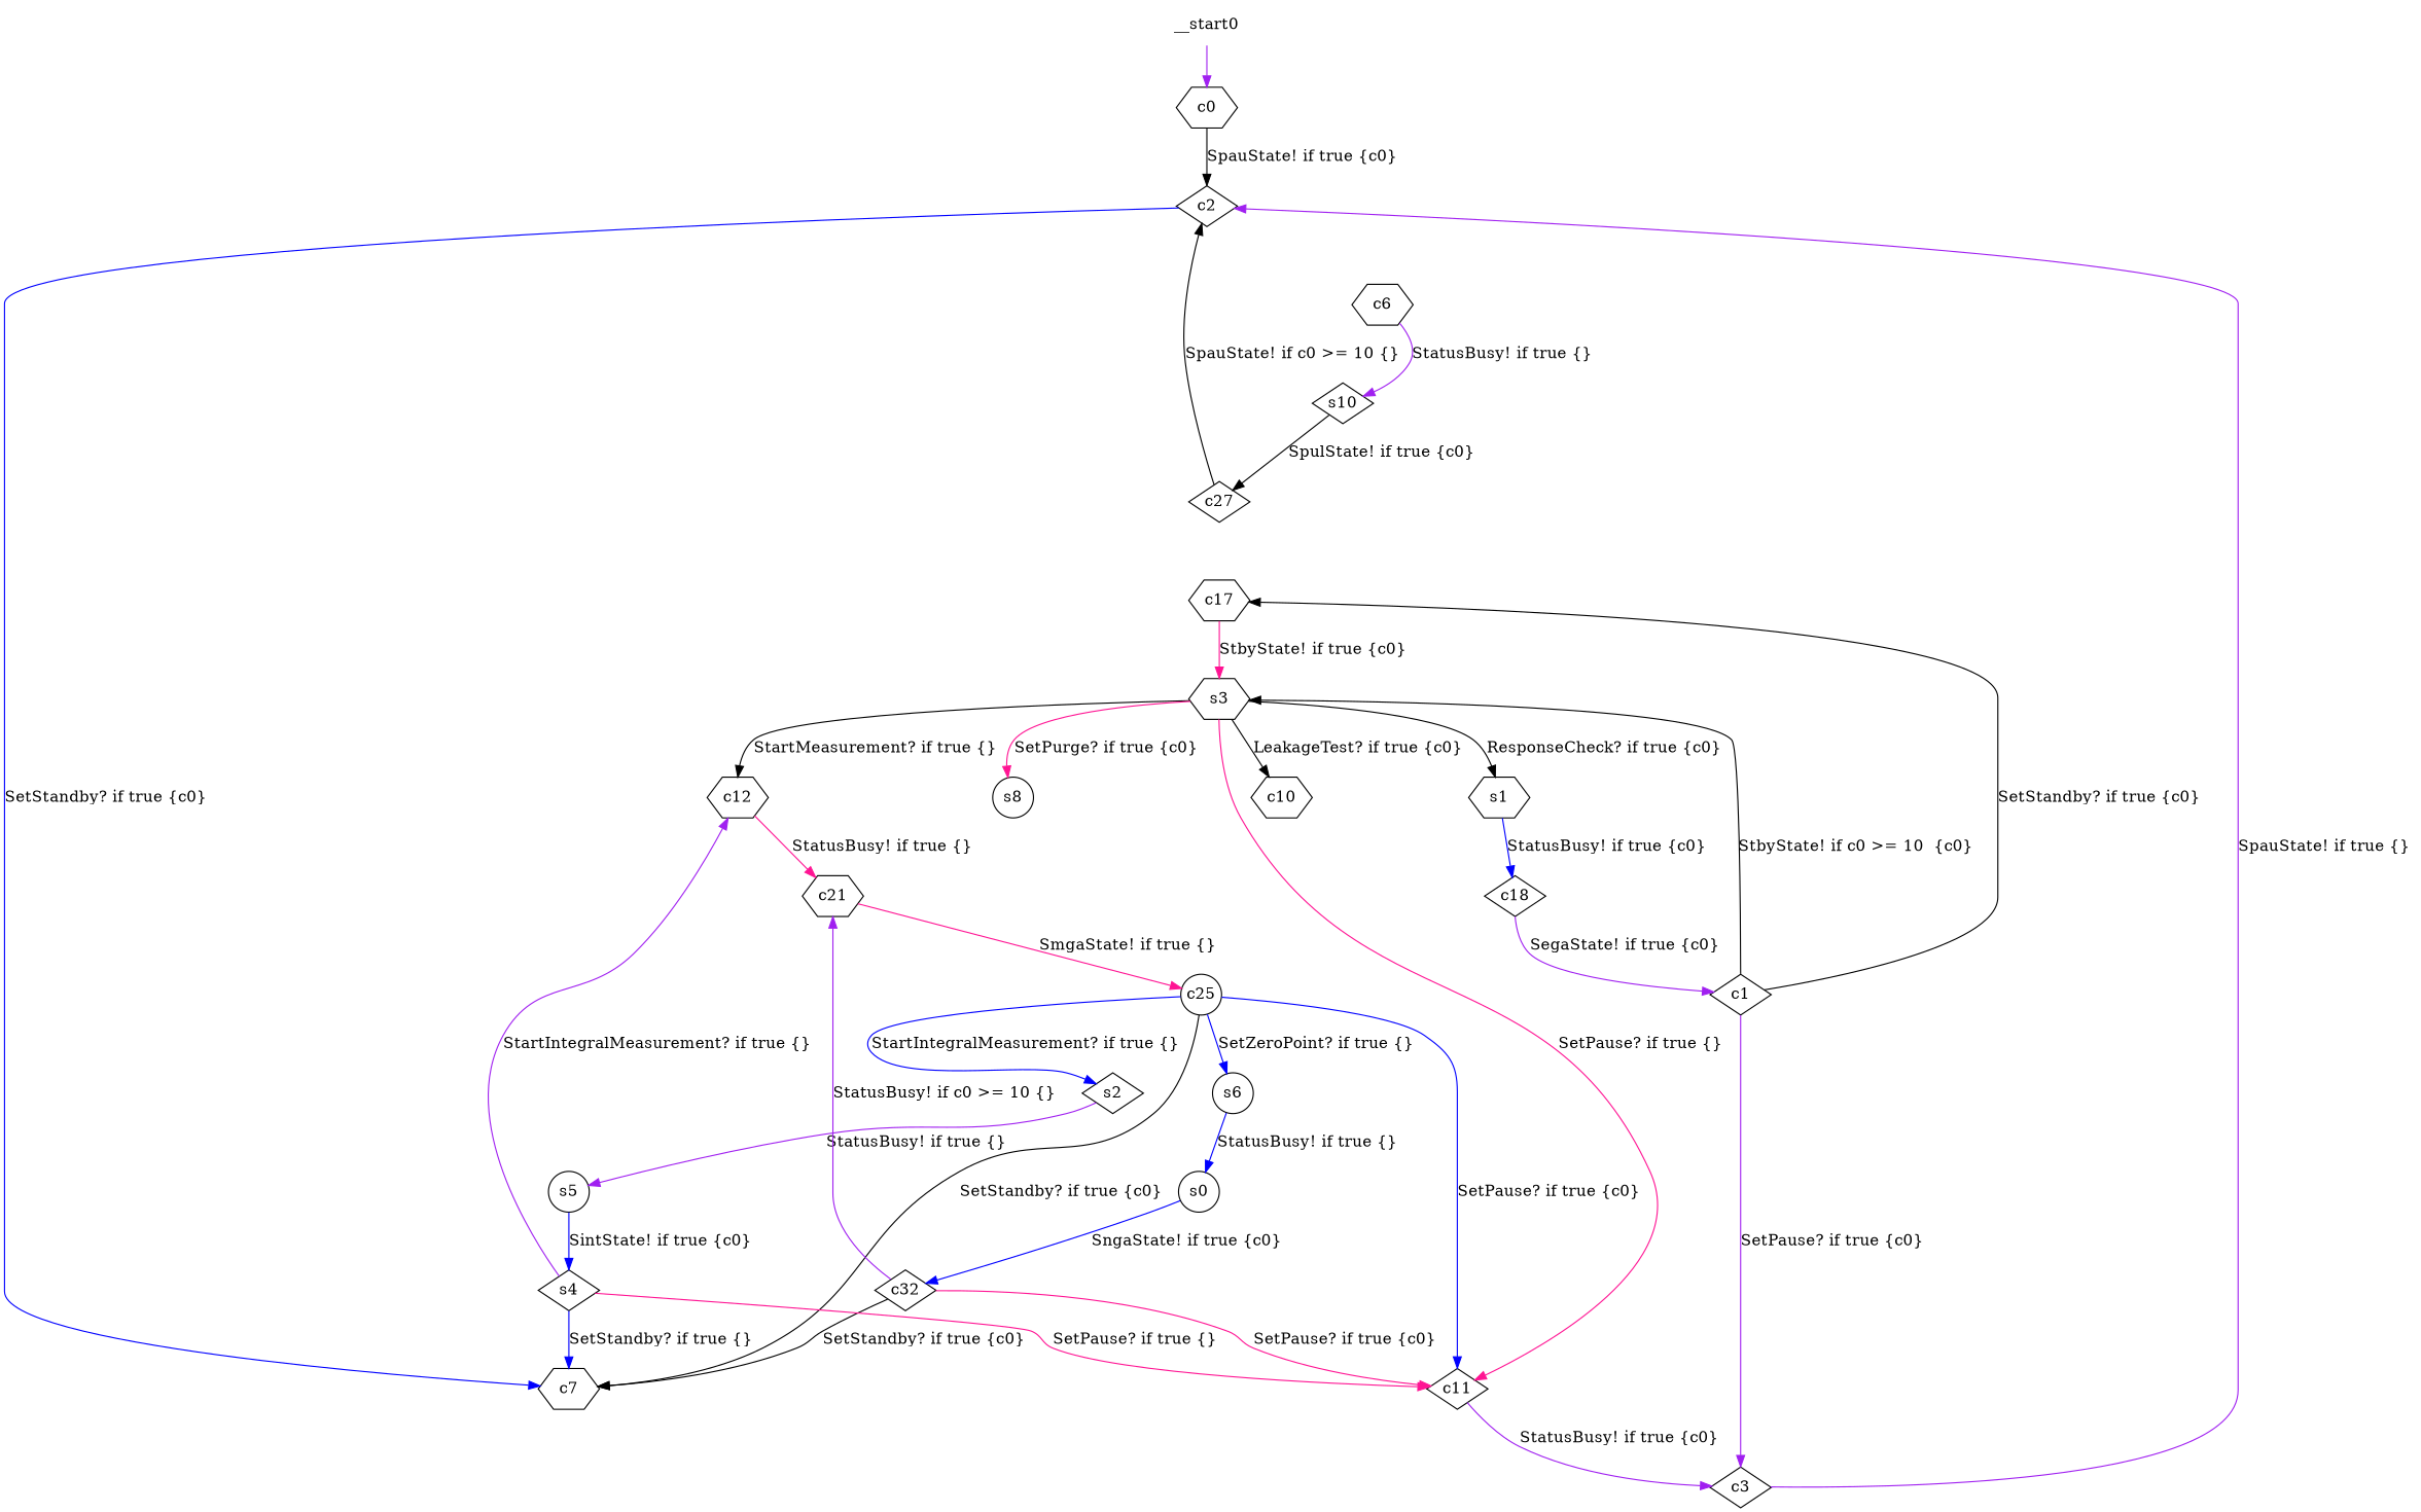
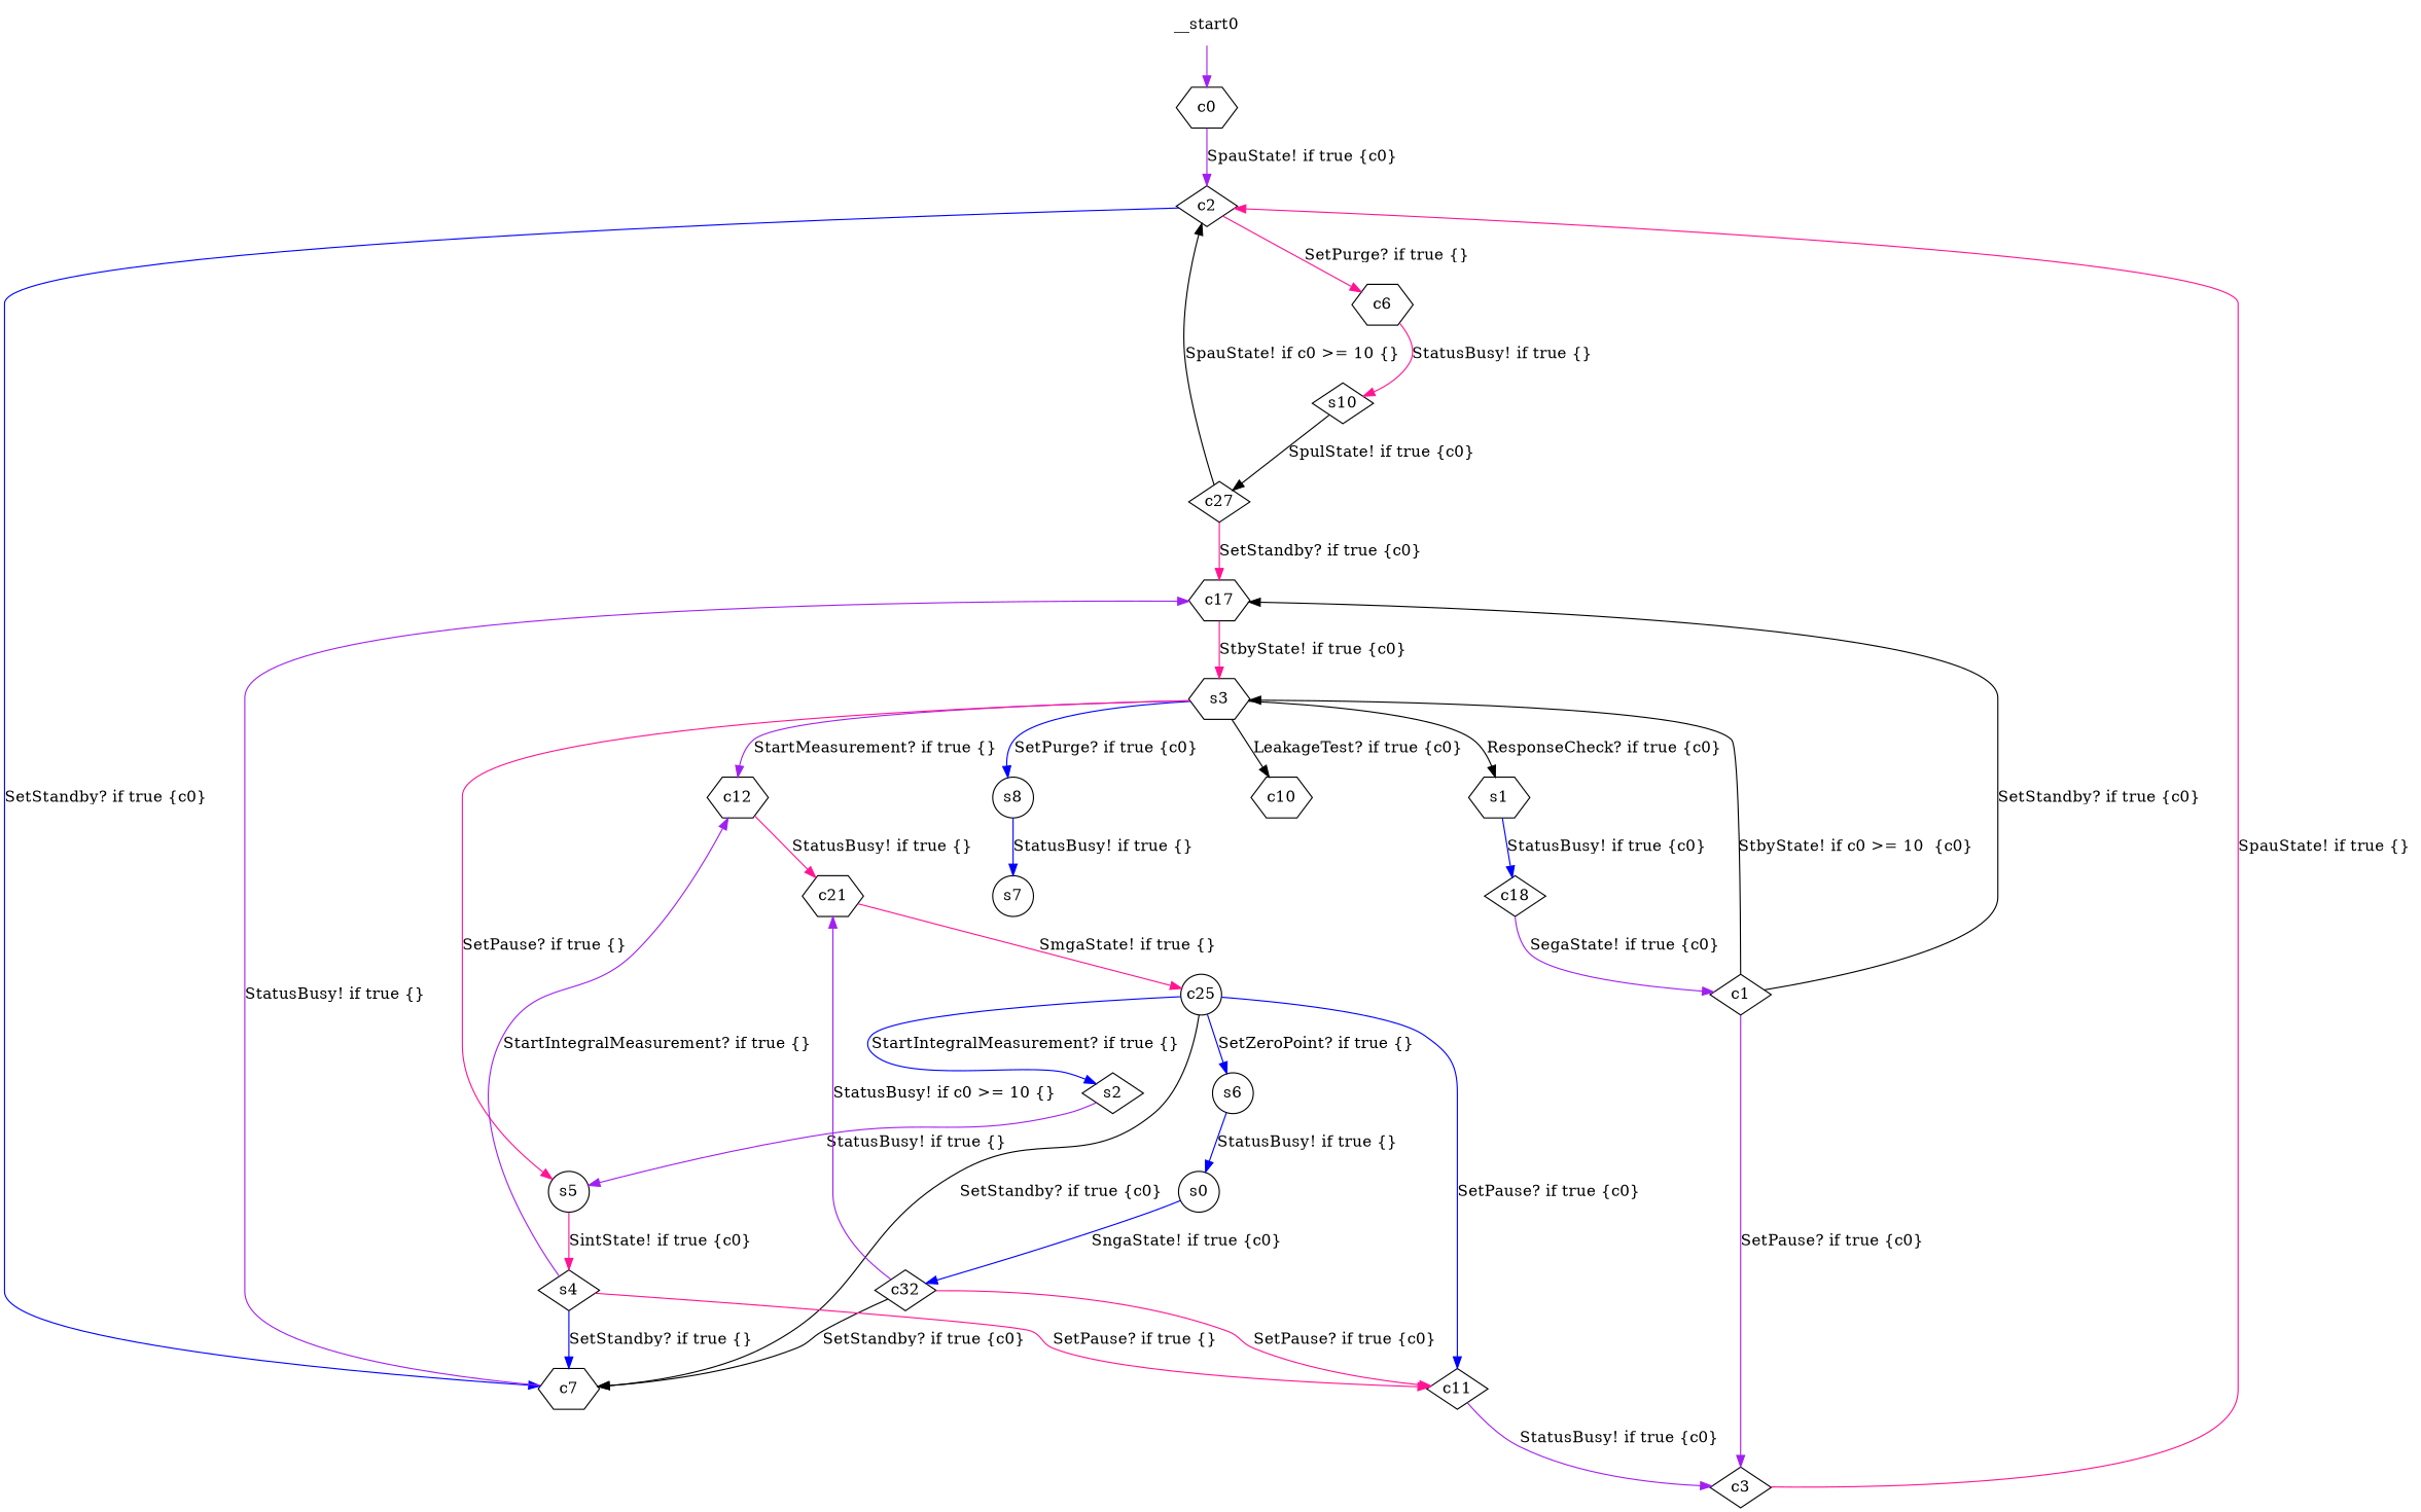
  digraph {
    node [shape=diamond margin=0]
    edge [color=purple]
    __start0 [shape=none margin=""]
    n2 [label=c0 shape=hexagon]
    n3 [label=c2]
    n4 [label=c6 shape=hexagon]
    n5 [label=c7 shape=hexagon]
    n6 [label=c1]
    n7 [label=c3]
    n8 [label=c17 shape=hexagon]
    n9 [label=s3 shape=hexagon]
    n10 [label=c10 shape=hexagon]
    n11 [label=c11]
    n12 [label=c12 shape=hexagon]
    n13 [label=s1 shape=hexagon]
    n14 [label=s8 shape=circle]
    n15 [label=s10]
    n16 [label=c27]
    n17 [label=c21 shape=hexagon]
    n18 [label=c25 shape=circle]
    n19 [label=c18]
    n20 [label=s2]
    n21 [label=s6 shape=circle]
    n22 [label=s5 shape=circle]
    n23 [label=s0 shape=circle]
    n24 [label=c32]
    n25 [label=s4]
+   n26 [label=s7 shape=circle]
    __start0 -> n2
-   n2 -> n3 [color=black label="SpauState! if true {c0} "]
+   n2 -> n3 [label="SpauState! if true {c0} "]
+   n3 -> n4 [color=deeppink label="SetPurge? if true {} "]
    n3 -> n5 [color=blue label="SetStandby? if true {c0} "]
-   n4 -> n15 [label="StatusBusy! if true {} "]
+   n4 -> n15 [color=deeppink label="StatusBusy! if true {} "]
+   n5 -> n8 [label="StatusBusy! if true {} "]
    n6 -> n7 [label="SetPause? if true {c0} "]
    n6 -> n8 [color=black label="SetStandby? if true {c0} "]
    n6 -> n9 [color=black label="StbyState! if c0 >= 10  {c0} "]
-   n7 -> n3 [label="SpauState! if true {} "]
+   n7 -> n3 [color=deeppink label="SpauState! if true {} "]
    n8 -> n9 [color=deeppink label="StbyState! if true {c0} "]
    n9 -> n10 [color=black label="LeakageTest? if true {c0} "]
-   n9 -> n11 [color=deeppink label="SetPause? if true {} "]
-   n9 -> n12 [color=black label="StartMeasurement? if true {} "]
+   n9 -> n22 [color=deeppink label="SetPause? if true {} "]
+   n9 -> n12 [label="StartMeasurement? if true {} "]
    n9 -> n13 [color=black label="ResponseCheck? if true {c0} "]
-   n9 -> n14 [color=deeppink label="SetPurge? if true {c0} "]
+   n9 -> n14 [color=blue label="SetPurge? if true {c0} "]
    n11 -> n7 [label="StatusBusy! if true {c0} "]
    n12 -> n17 [color=deeppink label="StatusBusy! if true {} "]
    n13 -> n19 [color=blue label="StatusBusy! if true {c0} "]
+   n14 -> n26 [color=blue label="StatusBusy! if true {} "]
    n15 -> n16 [color=black label="SpulState! if true {c0} "]
    n16 -> n3 [color=black label="SpauState! if c0 >= 10 {} "]
+   n16 -> n8 [color=deeppink label="SetStandby? if true {c0} "]
    n17 -> n18 [color=deeppink label="SmgaState! if true {} "]
    n18 -> n5 [color=black label="SetStandby? if true {c0} "]
    n18 -> n11 [color=blue label="SetPause? if true {c0} "]
    n18 -> n20 [color=blue label="StartIntegralMeasurement? if true {} "]
    n18 -> n21 [color=blue label="SetZeroPoint? if true {} "]
    n19 -> n6 [label="SegaState! if true {c0} "]
    n20 -> n22 [label="StatusBusy! if true {} "]
    n21 -> n23 [color=blue label="StatusBusy! if true {} "]
-   n22 -> n25 [color=blue label="SintState! if true {c0} "]
+   n22 -> n25 [color=deeppink label="SintState! if true {c0} "]
    n23 -> n24 [color=blue label="SngaState! if true {c0} "]
    n24 -> n5 [color=black label="SetStandby? if true {c0} "]
    n24 -> n11 [color=deeppink label="SetPause? if true {c0} "]
    n24 -> n17 [label="StatusBusy! if c0 >= 10 {} "]
    n25 -> n5 [color=blue label="SetStandby? if true {} "]
    n25 -> n11 [color=deeppink label="SetPause? if true {} "]
    n25 -> n12 [label="StartIntegralMeasurement? if true {} "]
  }
